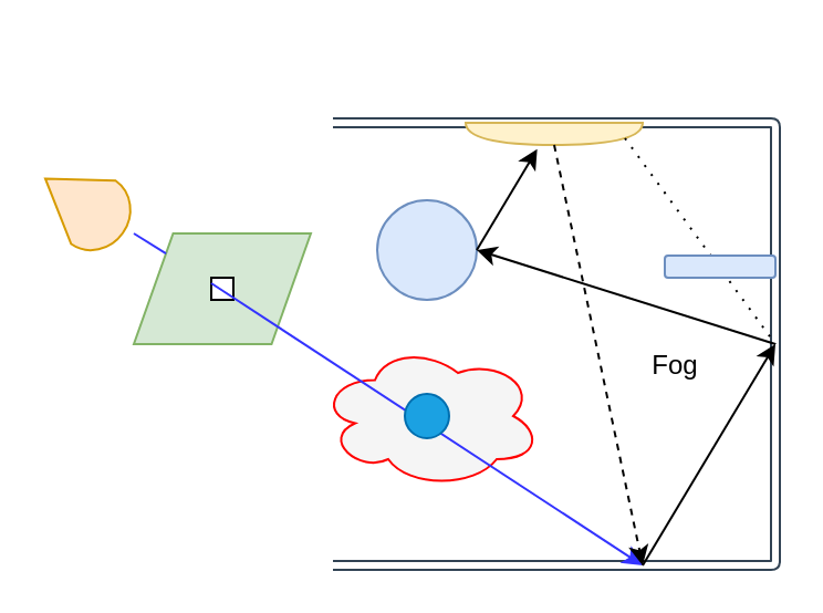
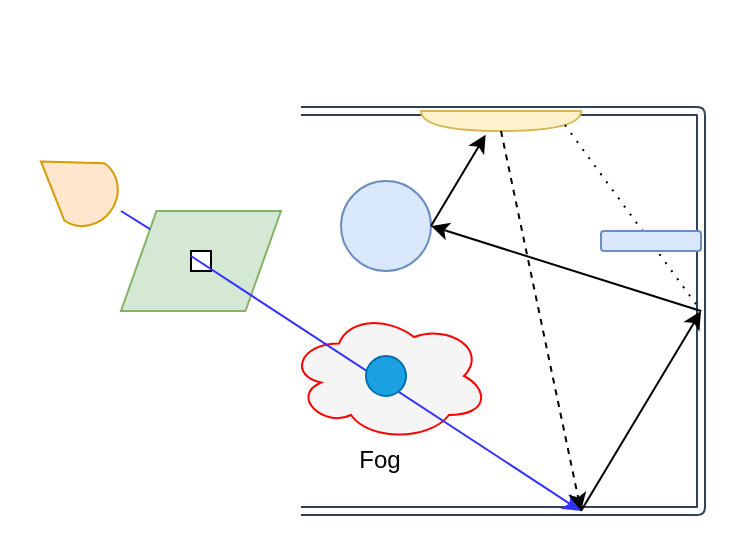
  <mxCell id="0" />
  <mxCell id="1" parent="0" />
  <mxCell id="2" value="" style="shape=parallelogram;perimeter=parallelogramPerimeter;whiteSpace=wrap;html=1;size=0.222;rotation=-180;fillColor=#d5e8d4;strokeColor=#82b366;" parent="1" vertex="1"><mxGeometry x="60" y="105" width="80" height="50" as="geometry" /></mxCell>
  <mxCell id="3" value="" style="shape=link;html=1;fillColor=#a0522d;strokeColor=#314354;" parent="1" edge="1"><mxGeometry width="100" relative="1" as="geometry"><mxPoint x="150" y="255" as="sourcePoint" /><mxPoint x="150" y="55" as="targetPoint" /><Array as="points"><mxPoint x="350" y="255" /><mxPoint x="350" y="55" /></Array></mxGeometry></mxCell>
  <mxCell id="4" value="" style="verticalLabelPosition=bottom;verticalAlign=top;html=1;shape=mxgraph.basic.rect;fillColor2=none;strokeWidth=1;size=20;indent=5;" parent="1" vertex="1"><mxGeometry x="95" y="125" width="10" height="10" as="geometry" /></mxCell>
  <mxCell id="5" value="" style="ellipse;shape=cloud;whiteSpace=wrap;html=1;fillColor=#f5f5f5;fontColor=#333333;strokeColor=#FF0000;" parent="1" vertex="1"><mxGeometry x="144" y="155" width="100" height="65" as="geometry" /></mxCell>
  <mxCell id="6" value="" style="ellipse;whiteSpace=wrap;html=1;aspect=fixed;fillColor=#dae8fc;strokeColor=#6c8ebf;" parent="1" vertex="1"><mxGeometry x="170" y="90" width="45" height="45" as="geometry" /></mxCell>
  <mxCell id="7" value="" style="shape=or;whiteSpace=wrap;html=1;rotation=90;fillColor=#fff2cc;strokeColor=#d6b656;" parent="1" vertex="1"><mxGeometry x="245" y="20" width="10" height="80" as="geometry" /></mxCell>
  <mxCell id="8" value="" style="endArrow=classic;html=1;exitX=0;exitY=0.25;exitDx=0;exitDy=0;fillColor=#e51400;strokeColor=#3333FF;" parent="1" source="4" edge="1"><mxGeometry width="50" height="50" relative="1" as="geometry"><mxPoint x="60" y="105" as="sourcePoint" /><mxPoint x="290" y="255" as="targetPoint" /></mxGeometry></mxCell>
  <mxCell id="9" value="" style="endArrow=classic;html=1;" parent="1" edge="1"><mxGeometry width="50" height="50" relative="1" as="geometry"><mxPoint x="290" y="255" as="sourcePoint" /><mxPoint x="350" y="155" as="targetPoint" /></mxGeometry></mxCell>
  <mxCell id="10" value="" style="endArrow=classic;html=1;entryX=1;entryY=0.5;entryDx=0;entryDy=0;" parent="1" target="6" edge="1"><mxGeometry width="50" height="50" relative="1" as="geometry"><mxPoint x="350" y="155" as="sourcePoint" /><mxPoint x="390" y="115" as="targetPoint" /></mxGeometry></mxCell>
  <mxCell id="11" value="" style="endArrow=classic;html=1;exitX=1;exitY=0.5;exitDx=0;exitDy=0;exitPerimeter=0;dashed=1;" parent="1" source="7" edge="1"><mxGeometry width="50" height="50" relative="1" as="geometry"><mxPoint x="340" y="165" as="sourcePoint" /><mxPoint x="290" y="255" as="targetPoint" /></mxGeometry></mxCell>
  <mxCell id="12" value="" style="endArrow=none;html=1;dashed=1;exitX=0.7;exitY=0.1;exitDx=0;exitDy=0;exitPerimeter=0;endFill=0;dashPattern=1 4;" parent="1" source="7" edge="1"><mxGeometry width="50" height="50" relative="1" as="geometry"><mxPoint x="340" y="165" as="sourcePoint" /><mxPoint x="350" y="155" as="targetPoint" /></mxGeometry></mxCell>
  <mxCell id="13" value="" style="endArrow=classic;html=1;entryX=1.186;entryY=0.596;entryDx=0;entryDy=0;entryPerimeter=0;exitX=1;exitY=0.5;exitDx=0;exitDy=0;" parent="1" source="6" target="7" edge="1"><mxGeometry width="50" height="50" relative="1" as="geometry"><mxPoint x="220" y="115" as="sourcePoint" /><mxPoint x="390" y="115" as="targetPoint" /></mxGeometry></mxCell>
  <mxCell id="14" value="" style="rounded=1;whiteSpace=wrap;html=1;fillColor=#dae8fc;strokeColor=#6c8ebf;" parent="1" vertex="1"><mxGeometry x="300" y="115" width="50" height="10" as="geometry" /></mxCell>
  <mxCell id="15" value="" style="endArrow=none;html=1;entryX=1;entryY=1;entryDx=0;entryDy=0;endFill=0;fillColor=#e51400;strokeColor=#3333FF;" parent="1" target="2" edge="1"><mxGeometry width="50" height="50" relative="1" as="geometry"><mxPoint x="60" y="105" as="sourcePoint" /><mxPoint x="75" y="75" as="targetPoint" /></mxGeometry></mxCell>
  <mxCell id="16" value="" style="ellipse;whiteSpace=wrap;html=1;aspect=fixed;fillColor=#1ba1e2;strokeColor=#006EAF;fontColor=#ffffff;" parent="1" vertex="1"><mxGeometry x="182.5" y="177.5" width="20" height="20" as="geometry" /></mxCell>
  <mxCell id="17" value="" style="verticalLabelPosition=bottom;verticalAlign=top;html=1;shape=mxgraph.basic.cone2;dx=0.5;dy=0.62;rotation=-55;fillColor=#ffe6cc;strokeColor=#d79b00;" parent="1" vertex="1"><mxGeometry x="20.02" y="71.1" width="34.98" height="42.8" as="geometry" /></mxCell>
- <mxCell id="18" value="Fog" style="text;html=1;strokeColor=none;fillColor=none;align=center;verticalAlign=middle;whiteSpace=wrap;rounded=0;" parent="1" vertex="1"><mxGeometry x="285" y="155" width="40" height="20" as="geometry" /></mxCell>
+ <mxCell id="18" value="Fog" style="text;html=1;strokeColor=none;fillColor=none;align=center;verticalAlign=middle;whiteSpace=wrap;rounded=0;" parent="1" vertex="1"><mxGeometry x="170" y="220" width="40" height="20" as="geometry" /></mxCell>
